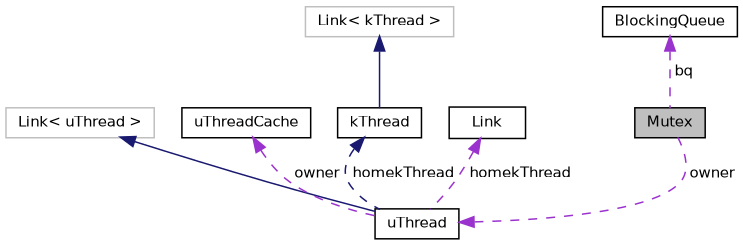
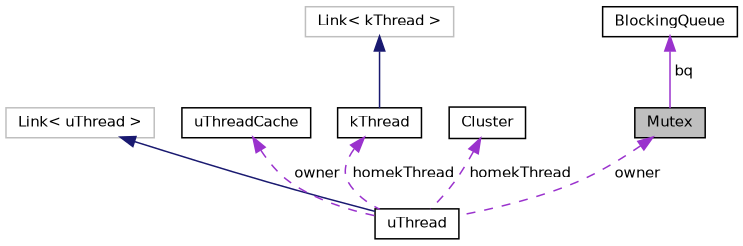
  digraph {
    node [color=black fillcolor=white fontname=Helvetica fontsize=10 shape=record style=filled]
    edge [color=darkorchid3 dir=back fontname=Helvetica fontsize=10 labelfontname=Helvetica labelfontsize=10 style=dashed]
    n1 [fillcolor=grey75 fontcolor=black height=0.2 label=Mutex width=0.4]
    n2 [height=0.2 label=BlockingQueue width=0.4]
    n3 [height=0.2 label=uThread width=0.4]
    n4 [color=grey75 height=0.2 label="Link\< uThread \>" width=0.4]
    n5 [height=0.2 label=uThreadCache width=0.4]
    n6 [height=0.2 label=kThread width=0.4]
    n7 [color=grey75 height=0.2 label="Link\< kThread \>" width=0.4]
-   n8 [height=0.2 label=Link width=0.4]
-   n2 -> n1 [label=" bq"]
-   n3 -> n1 [label=" owner"]
+   n8 [height=0.2 label=Cluster width=0.4]
+   n2 -> n1 [label=" bq" style=solid]
+   n1 -> n3 [label=" owner"]
    n4 -> n3 [color=midnightblue style=solid]
    n5 -> n3 [label=" owner"]
-   n6 -> n3 [color=midnightblue label=" homekThread"]
+   n6 -> n3 [label=" homekThread"]
    n7 -> n6 [color=midnightblue style=solid]
    n8 -> n3 [label=" homekThread"]
  }
